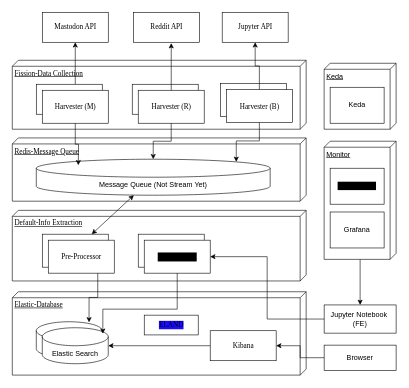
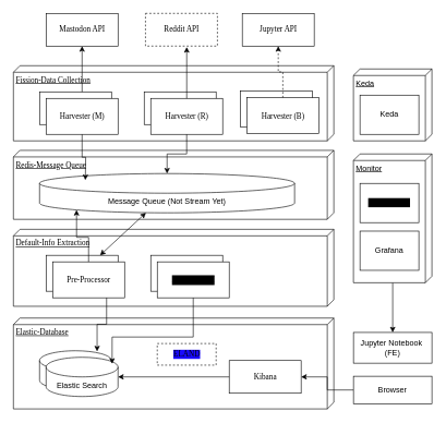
  <mxCell id="0" />
  <mxCell id="1" parent="0" />
  <mxCell id="2" value="Redis-Message Queue" style="verticalAlign=top;align=left;spacingTop=8;spacingLeft=2;spacingRight=12;shape=cube;size=10;direction=south;fontStyle=4;html=1;rounded=0;shadow=0;comic=0;labelBackgroundColor=none;strokeWidth=1;fontFamily=Verdana;fontSize=12" parent="1" vertex="1"><mxGeometry x="20" y="229.5" width="490" height="105.5" as="geometry" /></mxCell>
  <mxCell id="3" value="Fission-Data Collection" style="verticalAlign=top;align=left;spacingTop=8;spacingLeft=2;spacingRight=12;shape=cube;size=10;direction=south;fontStyle=4;html=1;rounded=0;shadow=0;comic=0;labelBackgroundColor=none;strokeWidth=1;fontFamily=Verdana;fontSize=12" parent="1" vertex="1"><mxGeometry x="20" y="100" width="490" height="115" as="geometry" /></mxCell>
  <mxCell id="4" value="Elastic-Database" style="verticalAlign=top;align=left;spacingTop=8;spacingLeft=2;spacingRight=12;shape=cube;size=10;direction=south;fontStyle=4;html=1;rounded=0;shadow=0;comic=0;labelBackgroundColor=none;strokeWidth=1;fontFamily=Verdana;fontSize=12" parent="1" vertex="1"><mxGeometry x="20" y="486" width="490" height="139" as="geometry" /></mxCell>
  <mxCell id="5" style="edgeStyle=orthogonalEdgeStyle;rounded=0;orthogonalLoop=1;jettySize=auto;html=1;entryX=0.5;entryY=1;entryDx=0;entryDy=0;exitX=0.5;exitY=0;exitDx=0;exitDy=0;" parent="1" source="8" target="14" edge="1"><mxGeometry relative="1" as="geometry" /></mxCell>
  <mxCell id="6" value="Havestor&lt;div&gt;(Mastodon)&lt;/div&gt;" style="html=1;rounded=0;shadow=0;comic=0;labelBackgroundColor=none;strokeWidth=1;fontFamily=Verdana;fontSize=12;align=center;" parent="1" vertex="1"><mxGeometry x="60" y="140" width="110" height="50" as="geometry" /></mxCell>
  <mxCell id="7" value="Havestor&lt;div&gt;(Reddit)&lt;/div&gt;" style="html=1;rounded=0;shadow=0;comic=0;labelBackgroundColor=none;strokeWidth=1;fontFamily=Verdana;fontSize=12;align=center;" parent="1" vertex="1"><mxGeometry x="220" y="140" width="110" height="50" as="geometry" /></mxCell>
  <mxCell id="8" value="&lt;div&gt;&lt;span style=&quot;background-color: light-dark(rgb(255, 255, 255), rgb(28, 12, 255));&quot;&gt;Harvester (M)&lt;/span&gt;&lt;/div&gt;" style="html=1;rounded=0;shadow=0;comic=0;labelBackgroundColor=none;strokeWidth=1;fontFamily=Verdana;fontSize=12;align=center;" parent="1" vertex="1"><mxGeometry x="70" y="150" width="110" height="55" as="geometry" /></mxCell>
  <mxCell id="9" value="&lt;span&gt;Harvester (R)&lt;/span&gt;" style="html=1;rounded=0;shadow=0;comic=0;labelBackgroundColor=none;strokeWidth=1;fontFamily=Verdana;fontSize=12;align=center;" parent="1" vertex="1"><mxGeometry x="230" y="150" width="110" height="55" as="geometry" /></mxCell>
  <mxCell id="10" value="&lt;span style=&quot;background-color: light-dark(rgb(255, 255, 255), rgb(26, 10, 255));&quot;&gt;Kibana&lt;/span&gt;" style="html=1;rounded=0;shadow=0;comic=0;labelBackgroundColor=none;strokeWidth=1;fontFamily=Verdana;fontSize=12;align=center;" parent="1" vertex="1"><mxGeometry x="350" y="551" width="110" height="50" as="geometry" /></mxCell>
  <mxCell id="11" value="" style="shape=cylinder3;whiteSpace=wrap;html=1;boundedLbl=1;backgroundOutline=1;size=15;" parent="1" vertex="1"><mxGeometry x="60" y="536" width="110" height="60" as="geometry" /></mxCell>
  <mxCell id="12" value="&lt;span style=&quot;background-color: light-dark(rgb(255, 255, 255), rgb(57, 7, 255));&quot;&gt;Elastic Search&lt;/span&gt;" style="shape=cylinder3;whiteSpace=wrap;html=1;boundedLbl=1;backgroundOutline=1;size=15;" parent="1" vertex="1"><mxGeometry x="70" y="546" width="110" height="60" as="geometry" /></mxCell>
- <mxCell id="13" value="Reddit API" style="html=1;rounded=0;shadow=0;comic=0;labelBackgroundColor=none;strokeWidth=1;fontFamily=Verdana;fontSize=12;align=center;" parent="1" vertex="1"><mxGeometry x="222" y="20" width="110" height="50" as="geometry" /></mxCell>
+ <mxCell id="13" value="Reddit API" style="html=1;rounded=0;shadow=0;comic=0;labelBackgroundColor=none;strokeWidth=1;fontFamily=Verdana;fontSize=12;align=center;dashed=1;" parent="1" vertex="1"><mxGeometry x="222" y="20" width="110" height="50" as="geometry" /></mxCell>
  <mxCell id="14" value="Mastodon API" style="html=1;rounded=0;shadow=0;comic=0;labelBackgroundColor=none;strokeWidth=1;fontFamily=Verdana;fontSize=12;align=center;" parent="1" vertex="1"><mxGeometry x="70" y="20" width="110" height="50" as="geometry" /></mxCell>
  <mxCell id="15" style="edgeStyle=orthogonalEdgeStyle;rounded=0;orthogonalLoop=1;jettySize=auto;html=1;entryX=0.573;entryY=1.03;entryDx=0;entryDy=0;entryPerimeter=0;" parent="1" source="9" target="13" edge="1"><mxGeometry relative="1" as="geometry" /></mxCell>
  <mxCell id="16" value="&lt;span style=&quot;background-color: light-dark(#ffffff, var(--ge-dark-color, #121212));&quot;&gt;Jupyter Notebook&amp;nbsp;&lt;/span&gt;&lt;div&gt;&lt;span style=&quot;background-color: light-dark(#ffffff, var(--ge-dark-color, #121212));&quot;&gt;(FE)&lt;/span&gt;&lt;/div&gt;" style="rounded=0;whiteSpace=wrap;html=1;" parent="1" vertex="1"><mxGeometry x="540" y="508" width="120" height="47" as="geometry" /></mxCell>
  <mxCell id="17" style="edgeStyle=orthogonalEdgeStyle;rounded=0;orthogonalLoop=1;jettySize=auto;html=1;exitX=0;exitY=0.5;exitDx=0;exitDy=0;entryX=1;entryY=0.5;entryDx=0;entryDy=0;entryPerimeter=0;" parent="1" source="10" target="12" edge="1"><mxGeometry relative="1" as="geometry" /></mxCell>
  <mxCell id="18" value="Jupyter API" style="html=1;rounded=0;shadow=0;comic=0;labelBackgroundColor=none;strokeWidth=1;fontFamily=Verdana;fontSize=12;align=center;" parent="1" vertex="1"><mxGeometry x="370" y="20" width="110" height="50" as="geometry" /></mxCell>
  <mxCell id="19" value="&lt;span style=&quot;background-color: light-dark(rgb(255, 255, 255), rgb(10, 18, 255));&quot;&gt;Message Queue (Not Stream Yet)&lt;/span&gt;" style="shape=cylinder3;whiteSpace=wrap;html=1;boundedLbl=1;backgroundOutline=1;size=15;" parent="1" vertex="1"><mxGeometry x="60" y="265" width="390" height="60" as="geometry" /></mxCell>
  <mxCell id="20" value="" style="rounded=0;whiteSpace=wrap;html=1;" parent="1" vertex="1"><mxGeometry x="220" y="365" width="110" height="50" as="geometry" /></mxCell>
  <mxCell id="21" value="Analytic" style="rounded=0;whiteSpace=wrap;html=1;" parent="1" vertex="1"><mxGeometry x="230" y="375" width="110" height="50" as="geometry" /></mxCell>
  <mxCell id="22" style="edgeStyle=orthogonalEdgeStyle;rounded=0;orthogonalLoop=1;jettySize=auto;html=1;exitX=0.5;exitY=1;exitDx=0;exitDy=0;" parent="1" source="8" edge="1"><mxGeometry relative="1" as="geometry"><mxPoint x="130" y="275" as="targetPoint" /></mxGeometry></mxCell>
  <mxCell id="23" style="edgeStyle=orthogonalEdgeStyle;rounded=0;orthogonalLoop=1;jettySize=auto;html=1;exitX=0.5;exitY=1;exitDx=0;exitDy=0;entryX=0.5;entryY=0;entryDx=0;entryDy=0;entryPerimeter=0;" parent="1" source="9" target="19" edge="1"><mxGeometry relative="1" as="geometry"><mxPoint x="286" y="255" as="targetPoint" /></mxGeometry></mxCell>
  <mxCell id="24" style="edgeStyle=orthogonalEdgeStyle;rounded=0;orthogonalLoop=1;jettySize=auto;html=1;exitX=0;exitY=0.5;exitDx=0;exitDy=0;entryX=1;entryY=0.5;entryDx=0;entryDy=0;" parent="1" source="25" target="10" edge="1"><mxGeometry relative="1" as="geometry" /></mxCell>
  <mxCell id="25" value="Browser" style="rounded=0;whiteSpace=wrap;html=1;" parent="1" vertex="1"><mxGeometry x="540" y="575" width="120" height="42" as="geometry" /></mxCell>
  <mxCell id="26" value="" style="edgeStyle=orthogonalEdgeStyle;rounded=0;orthogonalLoop=1;jettySize=auto;html=1;" edge="1" parent="1" source="27" target="16"><mxGeometry relative="1" as="geometry" /></mxCell>
  <mxCell id="27" value="Monitor" style="verticalAlign=top;align=left;spacingTop=8;spacingLeft=2;spacingRight=12;shape=cube;size=10;direction=south;fontStyle=4;html=1;whiteSpace=wrap;" parent="1" vertex="1"><mxGeometry x="540" y="235" width="120" height="197" as="geometry" /></mxCell>
  <mxCell id="28" value="&lt;span style=&quot;background-color: light-dark(rgb(0, 0, 0), rgb(19, 12, 215));&quot;&gt;Prometheus&lt;/span&gt;" style="rounded=0;whiteSpace=wrap;html=1;" parent="1" vertex="1"><mxGeometry x="550" y="280" width="90" height="60" as="geometry" /></mxCell>
  <mxCell id="29" value="&lt;span style=&quot;background-color: light-dark(rgb(255, 255, 255), rgb(26, 10, 255));&quot;&gt;Grafana&lt;/span&gt;" style="rounded=0;whiteSpace=wrap;html=1;" parent="1" vertex="1"><mxGeometry x="550" y="353" width="90" height="60" as="geometry" /></mxCell>
  <mxCell id="30" value="Default-Info Extraction" style="verticalAlign=top;align=left;spacingTop=8;spacingLeft=2;spacingRight=12;shape=cube;size=10;direction=south;fontStyle=4;html=1;rounded=0;shadow=0;comic=0;labelBackgroundColor=none;strokeWidth=1;fontFamily=Verdana;fontSize=12" parent="1" vertex="1"><mxGeometry x="20" y="350.25" width="490" height="117.75" as="geometry" /></mxCell>
  <mxCell id="31" value="Processor" style="html=1;rounded=0;shadow=0;comic=0;labelBackgroundColor=none;strokeWidth=1;fontFamily=Verdana;fontSize=12;align=center;" parent="1" vertex="1"><mxGeometry x="70" y="390" width="110" height="55" as="geometry" /></mxCell>
  <mxCell id="32" value="Analyser" style="html=1;rounded=0;shadow=0;comic=0;labelBackgroundColor=none;strokeWidth=1;fontFamily=Verdana;fontSize=12;align=center;" parent="1" vertex="1"><mxGeometry x="230" y="390" width="110" height="55" as="geometry" /></mxCell>
  <mxCell id="33" value="&lt;span&gt;Pre-Processor&lt;/span&gt;" style="html=1;rounded=0;shadow=0;comic=0;labelBackgroundColor=none;strokeWidth=1;fontFamily=Verdana;fontSize=12;align=center;" parent="1" vertex="1"><mxGeometry x="80" y="400" width="110" height="55" as="geometry" /></mxCell>
  <mxCell id="34" value="&lt;span style=&quot;&quot;&gt;Analyser API&lt;/span&gt;" style="html=1;rounded=0;shadow=0;comic=0;labelBackgroundColor=light-dark(#000000,#2009ED);strokeWidth=1;fontFamily=Verdana;fontSize=12;align=center;" parent="1" vertex="1"><mxGeometry x="240" y="400" width="110" height="55" as="geometry" /></mxCell>
  <mxCell id="35" value="" style="endArrow=classic;startArrow=classic;html=1;rounded=0;exitX=0.75;exitY=0;exitDx=0;exitDy=0;" parent="1" source="31" target="19" edge="1"><mxGeometry width="50" height="50" relative="1" as="geometry"><mxPoint x="90" y="375" as="sourcePoint" /><mxPoint x="140" y="325" as="targetPoint" /></mxGeometry></mxCell>
  <mxCell id="36" style="edgeStyle=orthogonalEdgeStyle;rounded=0;orthogonalLoop=1;jettySize=auto;html=1;exitX=0.75;exitY=1;exitDx=0;exitDy=0;entryX=0.8;entryY=0.017;entryDx=0;entryDy=0;entryPerimeter=0;" parent="1" source="33" target="11" edge="1"><mxGeometry relative="1" as="geometry" /></mxCell>
  <mxCell id="37" style="edgeStyle=orthogonalEdgeStyle;rounded=0;orthogonalLoop=1;jettySize=auto;html=1;exitX=0.5;exitY=1;exitDx=0;exitDy=0;entryX=0.918;entryY=0.167;entryDx=0;entryDy=0;entryPerimeter=0;" parent="1" source="34" target="12" edge="1"><mxGeometry relative="1" as="geometry"><Array as="points"><mxPoint x="295" y="515" /><mxPoint x="171" y="515" /></Array></mxGeometry></mxCell>
+ <mxCell id="38" style="edgeStyle=orthogonalEdgeStyle;rounded=0;orthogonalLoop=1;jettySize=auto;html=1;entryX=0.145;entryY=1;entryDx=0;entryDy=-4.35;entryPerimeter=0;" parent="1" source="33" target="19" edge="1"><mxGeometry relative="1" as="geometry" /></mxCell>
  <mxCell id="39" value="Havestor&lt;div&gt;(Reddit)&lt;/div&gt;" style="html=1;rounded=0;shadow=0;comic=0;labelBackgroundColor=none;strokeWidth=1;fontFamily=Verdana;fontSize=12;align=center;" vertex="1" parent="1"><mxGeometry x="367" y="139" width="110" height="55" as="geometry" /></mxCell>
- <mxCell id="40" style="edgeStyle=orthogonalEdgeStyle;rounded=0;orthogonalLoop=1;jettySize=auto;html=1;entryX=0.5;entryY=1;entryDx=0;entryDy=0;" edge="1" parent="1" source="41" target="18"><mxGeometry relative="1" as="geometry" /></mxCell>
+ <mxCell id="40" style="edgeStyle=orthogonalEdgeStyle;rounded=0;orthogonalLoop=1;jettySize=auto;html=1;entryX=0.5;entryY=1;entryDx=0;entryDy=0;dashed=1;" edge="1" parent="1" source="41" target="18"><mxGeometry relative="1" as="geometry" /></mxCell>
  <mxCell id="41" value="&lt;span&gt;Harvester (B)&lt;/span&gt;" style="html=1;rounded=0;shadow=0;comic=0;labelBackgroundColor=none;strokeWidth=1;fontFamily=Verdana;fontSize=12;align=center;" vertex="1" parent="1"><mxGeometry x="377" y="149" width="110" height="55" as="geometry" /></mxCell>
- <mxCell id="42" style="edgeStyle=orthogonalEdgeStyle;rounded=0;orthogonalLoop=1;jettySize=auto;html=1;exitX=0.5;exitY=1;exitDx=0;exitDy=0;entryX=0.855;entryY=0;entryDx=0;entryDy=4.35;entryPerimeter=0;" edge="1" parent="1" source="41" target="19"><mxGeometry relative="1" as="geometry" /></mxCell>
- <mxCell id="43" value="&lt;span style=&quot;background-color: light-dark(rgb(26, 10, 255), rgb(12, 12, 15));&quot;&gt;ELAND&lt;/span&gt;" style="html=1;rounded=0;shadow=0;comic=0;labelBackgroundColor=none;strokeWidth=1;fontFamily=Verdana;fontSize=12;align=center;" vertex="1" parent="1"><mxGeometry x="240" y="525" width="90" height="33" as="geometry" /></mxCell>
- <mxCell id="44" style="edgeStyle=orthogonalEdgeStyle;rounded=0;orthogonalLoop=1;jettySize=auto;html=1;entryX=1;entryY=0.5;entryDx=0;entryDy=0;" parent="1" source="16" target="34" edge="1"><mxGeometry relative="1" as="geometry" /></mxCell>
+ <mxCell id="43" value="&lt;span style=&quot;background-color: light-dark(rgb(26, 10, 255), rgb(12, 12, 15));&quot;&gt;ELAND&lt;/span&gt;" style="html=1;rounded=0;shadow=0;comic=0;labelBackgroundColor=none;strokeWidth=1;fontFamily=Verdana;fontSize=12;align=center;dashed=1;" vertex="1" parent="1"><mxGeometry x="240" y="525" width="90" height="33" as="geometry" /></mxCell>
  <mxCell id="45" value="Keda" style="verticalAlign=top;align=left;spacingTop=8;spacingLeft=2;spacingRight=12;shape=cube;size=10;direction=south;fontStyle=4;html=1;whiteSpace=wrap;" vertex="1" parent="1"><mxGeometry x="540" y="105" width="120" height="110" as="geometry" /></mxCell>
  <mxCell id="46" value="&lt;span style=&quot;background-color: light-dark(rgb(255, 255, 255), rgb(26, 10, 255));&quot;&gt;Keda&lt;/span&gt;" style="rounded=0;whiteSpace=wrap;html=1;" vertex="1" parent="1"><mxGeometry x="550" y="145" width="90" height="60" as="geometry" /></mxCell>
